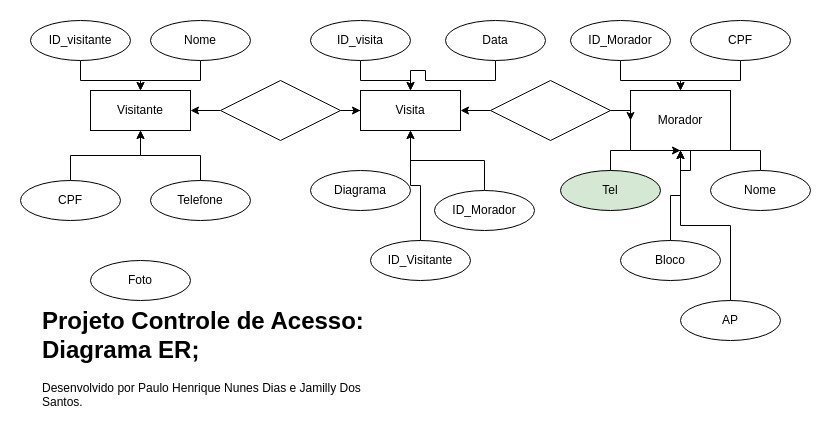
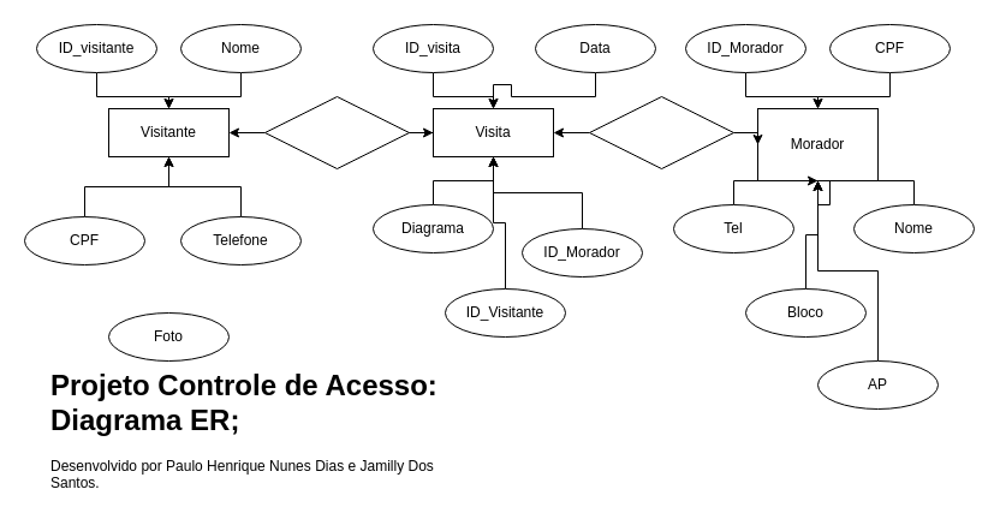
  <mxCell id="0" />
  <mxCell id="1" parent="0" />
  <mxCell id="2" value="Visitante" style="whiteSpace=wrap;html=1;align=center;" vertex="1" parent="1"><mxGeometry x="90" y="90" width="100" height="40" as="geometry" /></mxCell>
  <mxCell id="3" value="Visita" style="whiteSpace=wrap;html=1;align=center;" vertex="1" parent="1"><mxGeometry x="360" y="90" width="100" height="40" as="geometry" /></mxCell>
  <mxCell id="4" value="Morador" style="whiteSpace=wrap;html=1;align=center;" vertex="1" parent="1"><mxGeometry x="630" y="90" width="100" height="60" as="geometry" /></mxCell>
  <mxCell id="5" value="" style="edgeStyle=orthogonalEdgeStyle;rounded=0;orthogonalLoop=1;jettySize=auto;html=1;" edge="1" parent="1" source="6" target="2"><mxGeometry relative="1" as="geometry" /></mxCell>
  <mxCell id="6" value="ID_visitante" style="ellipse;whiteSpace=wrap;html=1;align=center;" vertex="1" parent="1"><mxGeometry x="30" y="20" width="100" height="40" as="geometry" /></mxCell>
  <mxCell id="7" value="" style="edgeStyle=orthogonalEdgeStyle;rounded=0;orthogonalLoop=1;jettySize=auto;html=1;" edge="1" parent="1" source="8" target="2"><mxGeometry relative="1" as="geometry" /></mxCell>
  <mxCell id="8" value="Nome" style="ellipse;whiteSpace=wrap;html=1;align=center;" vertex="1" parent="1"><mxGeometry x="150" y="20" width="100" height="40" as="geometry" /></mxCell>
  <mxCell id="9" value="" style="edgeStyle=orthogonalEdgeStyle;rounded=0;orthogonalLoop=1;jettySize=auto;html=1;" edge="1" parent="1" source="10" target="2"><mxGeometry relative="1" as="geometry" /></mxCell>
  <mxCell id="10" value="CPF" style="ellipse;whiteSpace=wrap;html=1;align=center;" vertex="1" parent="1"><mxGeometry y="180" width="100" height="40" as="geometry" x="20" /></mxCell>
  <mxCell id="11" value="Foto" style="ellipse;whiteSpace=wrap;html=1;align=center;" vertex="1" parent="1"><mxGeometry x="90" y="260" width="100" height="40" as="geometry" /></mxCell>
  <mxCell id="12" value="" style="edgeStyle=orthogonalEdgeStyle;rounded=0;orthogonalLoop=1;jettySize=auto;html=1;" edge="1" parent="1" source="13" target="2"><mxGeometry relative="1" as="geometry" /></mxCell>
  <mxCell id="13" value="Telefone" style="ellipse;whiteSpace=wrap;html=1;align=center;" vertex="1" parent="1"><mxGeometry x="150" y="180" width="100" height="40" as="geometry" /></mxCell>
  <mxCell id="14" value="" style="edgeStyle=orthogonalEdgeStyle;rounded=0;orthogonalLoop=1;jettySize=auto;html=1;" edge="1" parent="1" source="15" target="3"><mxGeometry relative="1" as="geometry" /></mxCell>
  <mxCell id="15" value="ID_visita" style="ellipse;whiteSpace=wrap;html=1;align=center;" vertex="1" parent="1"><mxGeometry x="310" y="20" width="100" height="40" as="geometry" /></mxCell>
  <mxCell id="16" value="" style="edgeStyle=orthogonalEdgeStyle;rounded=0;orthogonalLoop=1;jettySize=auto;html=1;" edge="1" parent="1" source="17" target="3"><mxGeometry relative="1" as="geometry" /></mxCell>
  <mxCell id="17" value="Data" style="ellipse;whiteSpace=wrap;html=1;align=center;" vertex="1" parent="1"><mxGeometry x="445" y="20" width="100" height="40" as="geometry" /></mxCell>
+ <mxCell id="18" value="" style="edgeStyle=orthogonalEdgeStyle;rounded=0;orthogonalLoop=1;jettySize=auto;html=1;" edge="1" parent="1" source="19" target="3"><mxGeometry relative="1" as="geometry" /></mxCell>
  <mxCell id="19" value="Diagrama" style="ellipse;whiteSpace=wrap;html=1;align=center;" vertex="1" parent="1"><mxGeometry x="310" y="170" width="100" height="40" as="geometry" /></mxCell>
  <mxCell id="20" value="" style="edgeStyle=orthogonalEdgeStyle;rounded=0;orthogonalLoop=1;jettySize=auto;html=1;" edge="1" parent="1" source="21" target="3"><mxGeometry relative="1" as="geometry" /></mxCell>
  <mxCell id="21" value="ID_Visitante" style="ellipse;whiteSpace=wrap;html=1;align=center;" vertex="1" parent="1"><mxGeometry x="370" y="240" width="100" height="40" as="geometry" /></mxCell>
  <mxCell id="22" value="" style="edgeStyle=orthogonalEdgeStyle;rounded=0;orthogonalLoop=1;jettySize=auto;html=1;" edge="1" parent="1" source="23" target="3"><mxGeometry relative="1" as="geometry" /></mxCell>
  <mxCell id="23" value="ID_Morador" style="ellipse;whiteSpace=wrap;html=1;align=center;" vertex="1" parent="1"><mxGeometry x="434" y="190" width="100" height="40" as="geometry" /></mxCell>
  <mxCell id="24" value="" style="edgeStyle=orthogonalEdgeStyle;rounded=0;orthogonalLoop=1;jettySize=auto;html=1;" edge="1" parent="1" source="25" target="4"><mxGeometry relative="1" as="geometry" /></mxCell>
  <mxCell id="25" value="ID_Morador" style="ellipse;whiteSpace=wrap;html=1;align=center;" vertex="1" parent="1"><mxGeometry x="570" y="20" width="100" height="40" as="geometry" /></mxCell>
  <mxCell id="26" value="" style="edgeStyle=orthogonalEdgeStyle;rounded=0;orthogonalLoop=1;jettySize=auto;html=1;" edge="1" parent="1" source="27" target="4"><mxGeometry relative="1" as="geometry" /></mxCell>
  <mxCell id="27" value="CPF" style="ellipse;whiteSpace=wrap;html=1;align=center;" vertex="1" parent="1"><mxGeometry x="690" y="20" width="100" height="40" as="geometry" /></mxCell>
  <mxCell id="28" value="" style="edgeStyle=orthogonalEdgeStyle;rounded=0;orthogonalLoop=1;jettySize=auto;html=1;" edge="1" parent="1" source="29" target="4"><mxGeometry relative="1" as="geometry" /></mxCell>
- <mxCell id="29" value="Tel" style="ellipse;whiteSpace=wrap;html=1;align=center;fillColor=#d5e8d4;" vertex="1" parent="1"><mxGeometry x="560" y="170" width="100" height="40" as="geometry" /></mxCell>
+ <mxCell id="29" value="Tel" style="ellipse;whiteSpace=wrap;html=1;align=center;" vertex="1" parent="1"><mxGeometry x="560" y="170" width="100" height="40" as="geometry" /></mxCell>
  <mxCell id="30" value="" style="edgeStyle=orthogonalEdgeStyle;rounded=0;orthogonalLoop=1;jettySize=auto;html=1;" edge="1" parent="1" source="31" target="4"><mxGeometry relative="1" as="geometry" /></mxCell>
  <mxCell id="31" value="Nome" style="ellipse;whiteSpace=wrap;html=1;align=center;" vertex="1" parent="1"><mxGeometry x="710" y="170" width="100" height="40" as="geometry" /></mxCell>
  <mxCell id="32" value="" style="edgeStyle=orthogonalEdgeStyle;rounded=0;orthogonalLoop=1;jettySize=auto;html=1;" edge="1" parent="1" source="33" target="4"><mxGeometry relative="1" as="geometry" /></mxCell>
  <mxCell id="33" value="Bloco" style="ellipse;whiteSpace=wrap;html=1;align=center;" vertex="1" parent="1"><mxGeometry x="620" y="240" width="100" height="40" as="geometry" /></mxCell>
  <mxCell id="34" value="" style="edgeStyle=orthogonalEdgeStyle;rounded=0;orthogonalLoop=1;jettySize=auto;html=1;" edge="1" parent="1" source="35" target="4"><mxGeometry relative="1" as="geometry" /></mxCell>
  <mxCell id="35" value="AP" style="ellipse;whiteSpace=wrap;html=1;align=center;" vertex="1" parent="1"><mxGeometry x="680" y="300" width="100" height="40" as="geometry" /></mxCell>
  <mxCell id="36" value="" style="edgeStyle=orthogonalEdgeStyle;rounded=0;orthogonalLoop=1;jettySize=auto;html=1;" edge="1" parent="1" source="38" target="2"><mxGeometry relative="1" as="geometry" /></mxCell>
  <mxCell id="37" value="" style="edgeStyle=orthogonalEdgeStyle;rounded=0;orthogonalLoop=1;jettySize=auto;html=1;" edge="1" parent="1" source="38" target="3"><mxGeometry relative="1" as="geometry" /></mxCell>
  <mxCell id="38" value="" style="shape=rhombus;perimeter=rhombusPerimeter;whiteSpace=wrap;html=1;align=center;" vertex="1" parent="1"><mxGeometry x="220" y="80" width="120" height="60" as="geometry" /></mxCell>
  <mxCell id="39" value="" style="edgeStyle=orthogonalEdgeStyle;rounded=0;orthogonalLoop=1;jettySize=auto;html=1;" edge="1" parent="1" source="41" target="3"><mxGeometry relative="1" as="geometry" /></mxCell>
  <mxCell id="40" value="" style="edgeStyle=orthogonalEdgeStyle;rounded=0;orthogonalLoop=1;jettySize=auto;html=1;" edge="1" parent="1" source="41" target="4"><mxGeometry relative="1" as="geometry" /></mxCell>
  <mxCell id="41" value="" style="shape=rhombus;perimeter=rhombusPerimeter;whiteSpace=wrap;html=1;align=center;" vertex="1" parent="1"><mxGeometry x="490" y="80" width="120" height="60" as="geometry" /></mxCell>
  <mxCell id="42" value="&lt;h1 style=&quot;margin-top: 0px;&quot;&gt;Projeto Controle de Acesso: Diagrama ER;&lt;/h1&gt;&lt;div&gt;Desenvolvido por Paulo Henrique Nunes Dias e Jamilly Dos Santos.&lt;/div&gt;" style="text;html=1;whiteSpace=wrap;overflow=hidden;rounded=0;" vertex="1" parent="1"><mxGeometry x="40" y="300" width="330" height="120" as="geometry" /></mxCell>
